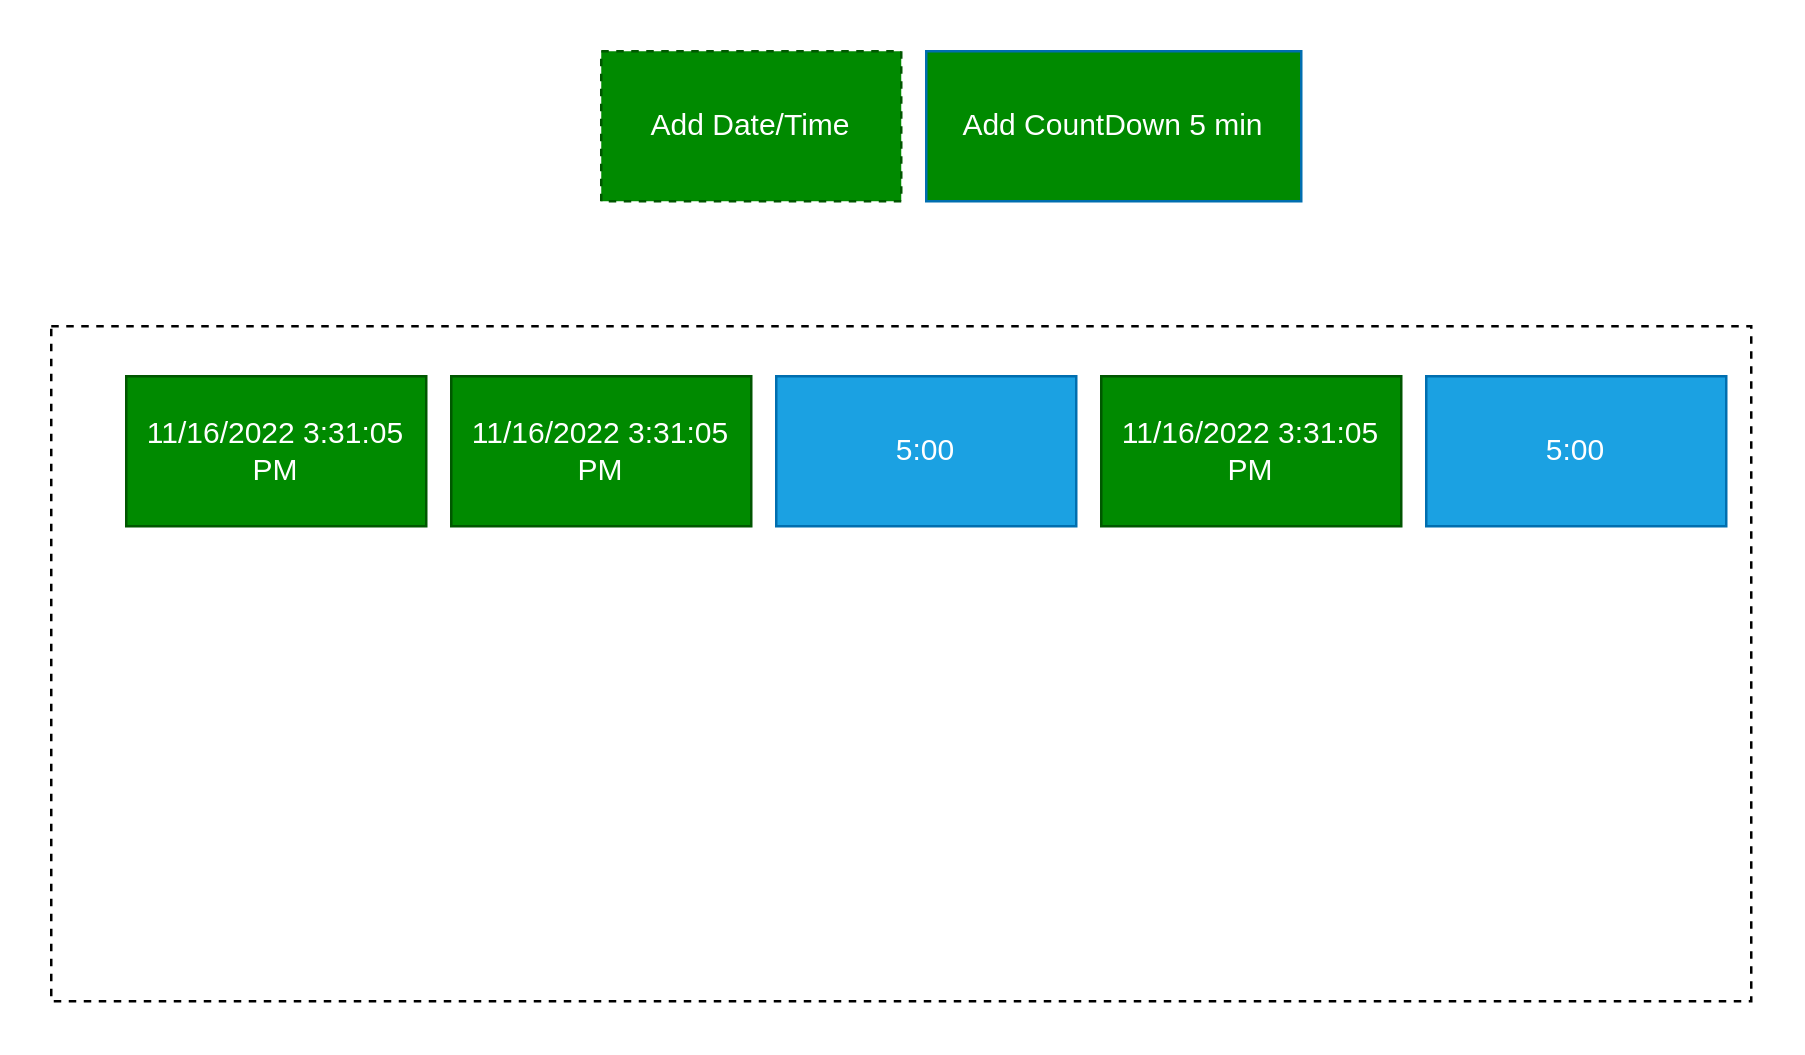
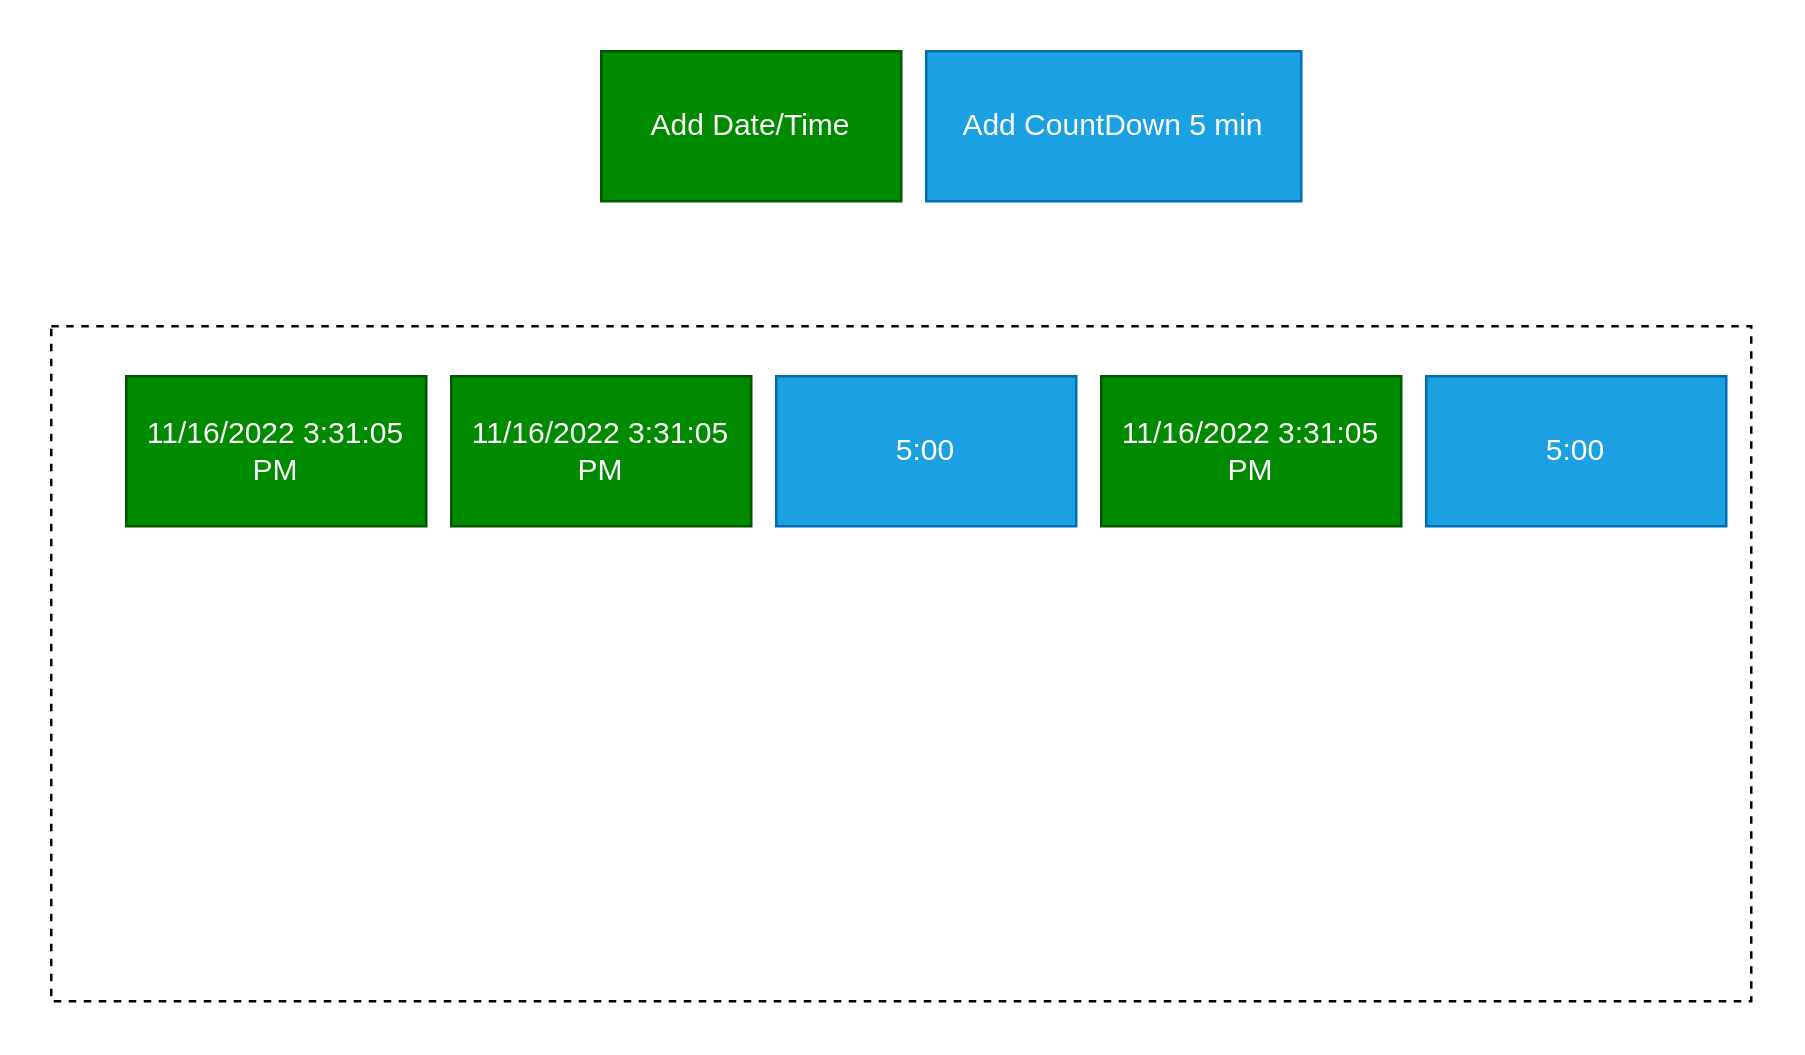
  <mxCell id="0" />
  <mxCell id="1" parent="0" />
- <mxCell id="2" value="Add Date/Time" style="rounded=0;whiteSpace=wrap;html=1;fillColor=#008a00;fontColor=#ffffff;strokeColor=#005700;dashed=1;" parent="1" vertex="1"><mxGeometry x="240" y="20" width="120" height="60" as="geometry" /></mxCell>
- <mxCell id="3" value="Add CountDown 5 min" style="rounded=0;whiteSpace=wrap;html=1;fillColor=#008a00;fontColor=#ffffff;strokeColor=#006EAF;" parent="1" vertex="1"><mxGeometry x="370" y="20" width="150" height="60" as="geometry" /></mxCell>
+ <mxCell id="2" value="Add Date/Time" style="rounded=0;whiteSpace=wrap;html=1;fillColor=#008a00;fontColor=#ffffff;strokeColor=#005700;" parent="1" vertex="1"><mxGeometry x="240" y="20" width="120" height="60" as="geometry" /></mxCell>
+ <mxCell id="3" value="Add CountDown 5 min" style="rounded=0;whiteSpace=wrap;html=1;fillColor=#1ba1e2;fontColor=#ffffff;strokeColor=#006EAF;" parent="1" vertex="1"><mxGeometry x="370" y="20" width="150" height="60" as="geometry" /></mxCell>
  <mxCell id="4" value="" style="rounded=0;whiteSpace=wrap;html=1;fillColor=none;dashed=1;" parent="1" vertex="1"><mxGeometry x="20" y="130" width="680" height="270" as="geometry" /></mxCell>
  <mxCell id="5" value="11/16/2022 3:31:05 PM" style="rounded=0;whiteSpace=wrap;html=1;fillColor=#008a00;fontColor=#ffffff;strokeColor=#005700;" parent="1" vertex="1"><mxGeometry x="50" y="150" width="120" height="60" as="geometry" /></mxCell>
  <mxCell id="6" value="11/16/2022 3:31:05 PM" style="rounded=0;whiteSpace=wrap;html=1;fillColor=#008a00;fontColor=#ffffff;strokeColor=#005700;" parent="1" vertex="1"><mxGeometry x="180" y="150" width="120" height="60" as="geometry" /></mxCell>
  <mxCell id="7" value="5:00" style="rounded=0;whiteSpace=wrap;html=1;fillColor=#1ba1e2;fontColor=#ffffff;strokeColor=#006EAF;" parent="1" vertex="1"><mxGeometry x="310" y="150" width="120" height="60" as="geometry" /></mxCell>
  <mxCell id="8" value="11/16/2022 3:31:05 PM" style="rounded=0;whiteSpace=wrap;html=1;fillColor=#008a00;fontColor=#ffffff;strokeColor=#005700;" parent="1" vertex="1"><mxGeometry x="440" y="150" width="120" height="60" as="geometry" /></mxCell>
  <mxCell id="9" value="5:00" style="rounded=0;whiteSpace=wrap;html=1;fillColor=#1ba1e2;fontColor=#ffffff;strokeColor=#006EAF;" parent="1" vertex="1"><mxGeometry x="570" y="150" width="120" height="60" as="geometry" /></mxCell>
